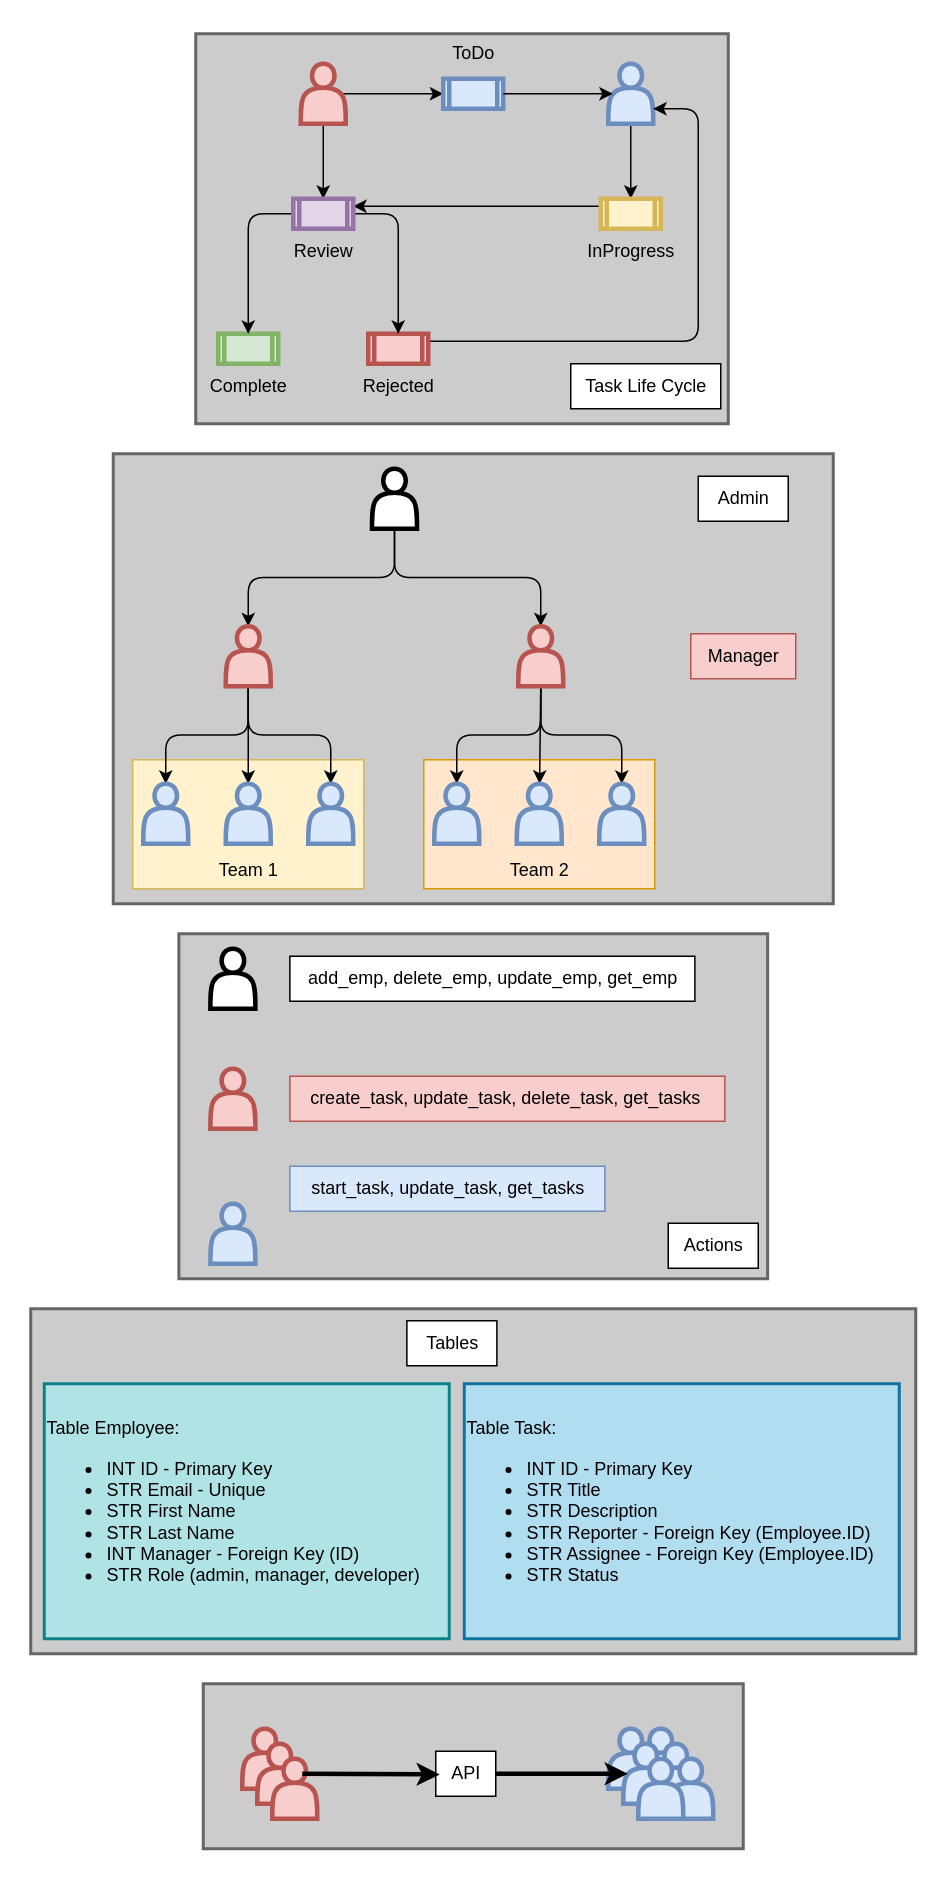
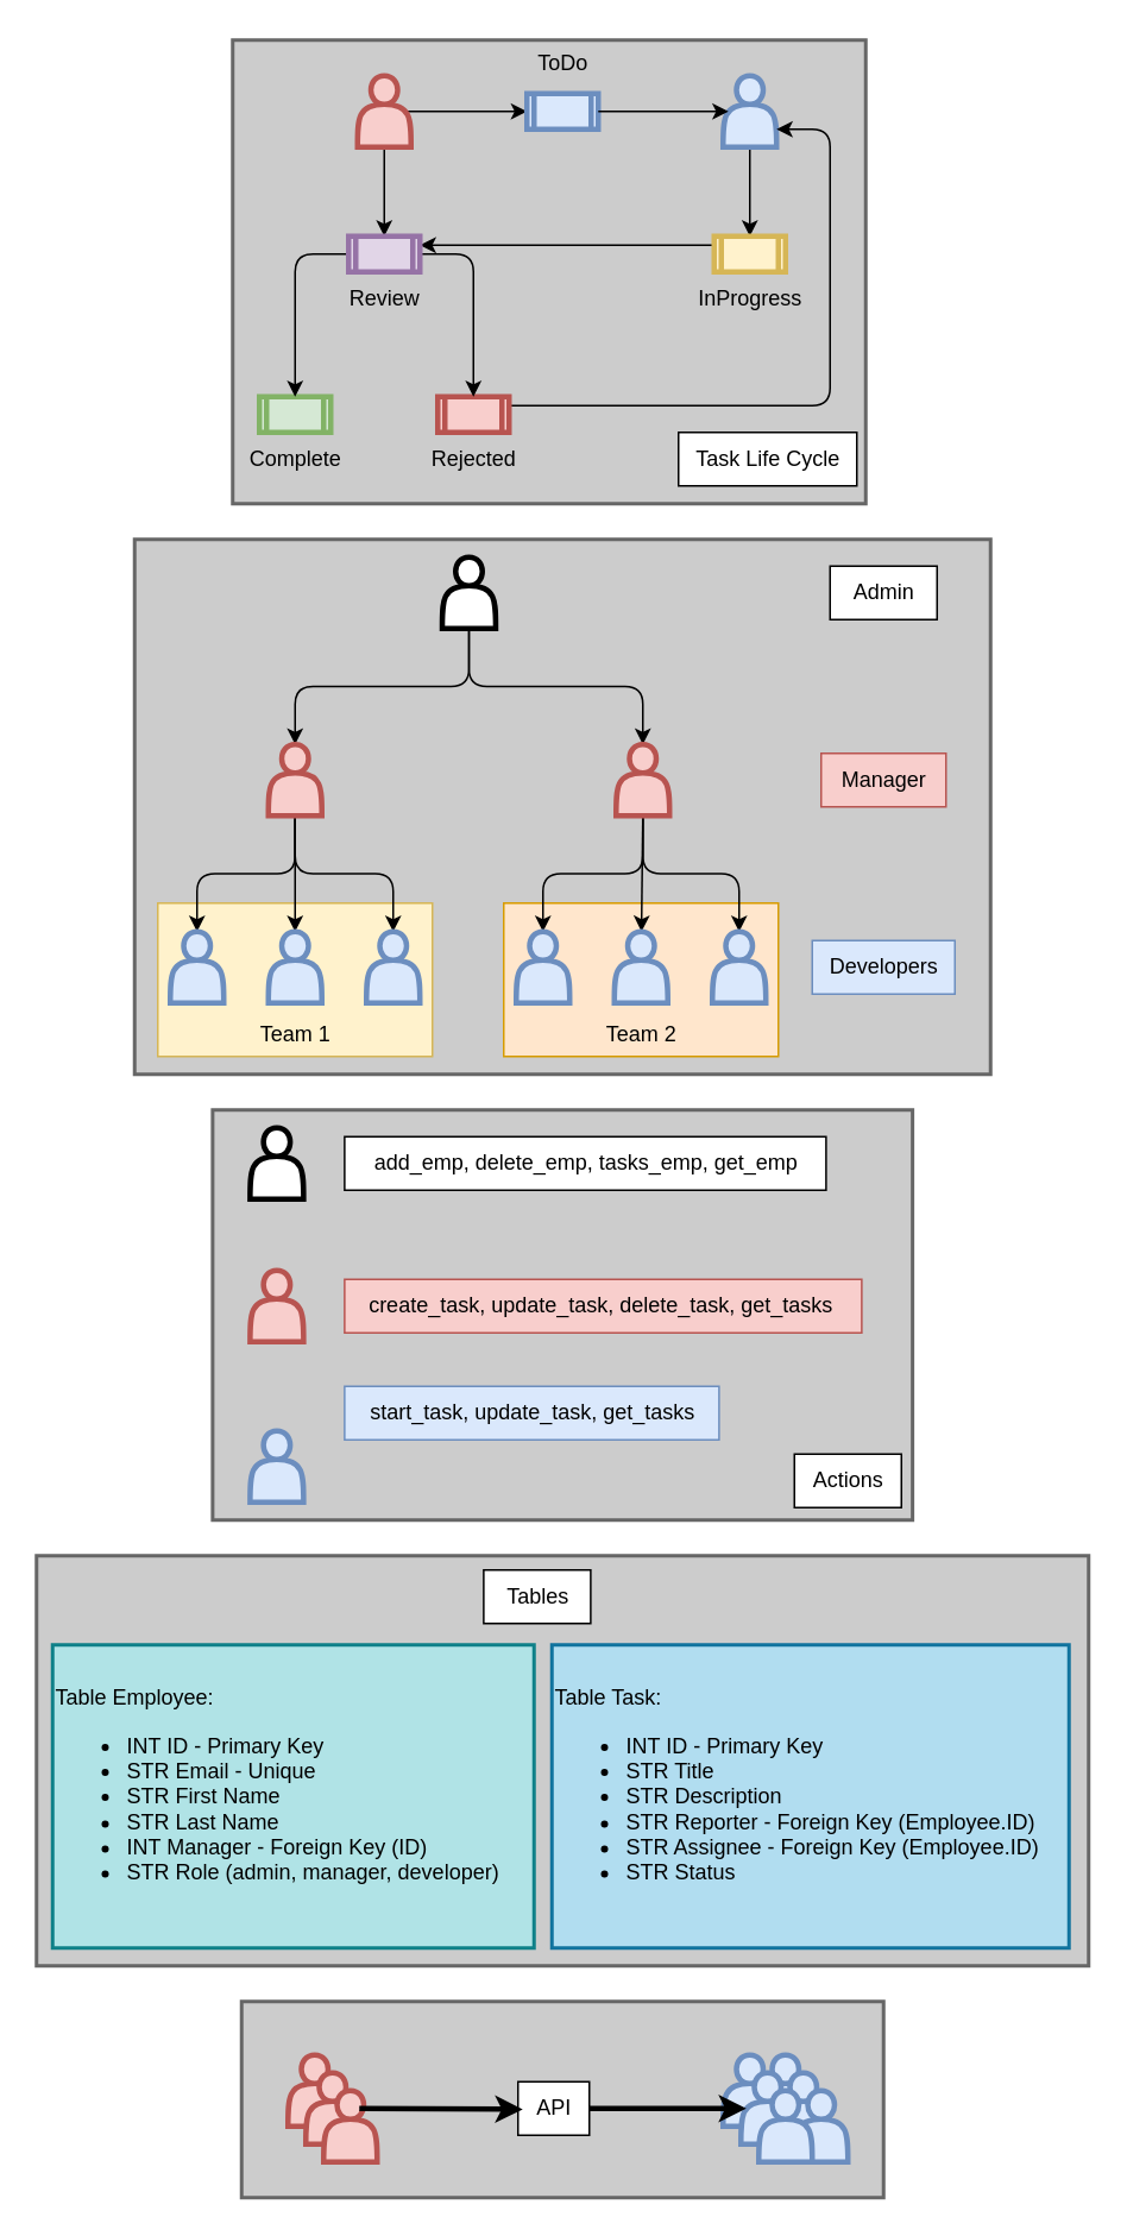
  <mxCell id="0" />
  <mxCell id="1" parent="0" />
  <mxCell id="2" value="" style="rounded=0;whiteSpace=wrap;html=1;fillColor=#CCCCCC;fontColor=#333333;strokeColor=#666666;strokeWidth=2;" vertex="1" parent="1"><mxGeometry x="135" y="1122" width="360" height="110" as="geometry" /></mxCell>
  <mxCell id="3" value="" style="rounded=0;whiteSpace=wrap;html=1;fillColor=#CCCCCC;fontColor=#333333;strokeColor=#666666;strokeWidth=2;" vertex="1" parent="1"><mxGeometry x="20" y="872" width="590" height="230" as="geometry" /></mxCell>
  <mxCell id="4" value="" style="rounded=0;whiteSpace=wrap;html=1;fillColor=#CCCCCC;fontColor=#333333;strokeColor=#666666;strokeWidth=2;" vertex="1" parent="1"><mxGeometry x="75" y="302" width="480" height="300" as="geometry" /></mxCell>
  <mxCell id="5" value="" style="rounded=0;whiteSpace=wrap;html=1;fillColor=#ffe6cc;strokeColor=#d79b00;" vertex="1" parent="1"><mxGeometry x="282" y="506" width="154" height="86" as="geometry" /></mxCell>
  <mxCell id="6" value="" style="rounded=0;whiteSpace=wrap;html=1;fillColor=#fff2cc;strokeColor=#d6b656;" vertex="1" parent="1"><mxGeometry x="88" y="506" width="154" height="86" as="geometry" /></mxCell>
  <mxCell id="7" value="" style="rounded=0;whiteSpace=wrap;html=1;fillColor=#CCCCCC;fontColor=#333333;strokeColor=#666666;strokeWidth=2;" vertex="1" parent="1"><mxGeometry x="130" y="22" width="355" height="260" as="geometry" /></mxCell>
  <mxCell id="8" style="edgeStyle=none;html=1;exitX=0.9;exitY=0.5;exitDx=0;exitDy=0;exitPerimeter=0;entryX=0;entryY=0.5;entryDx=0;entryDy=0;" edge="1" parent="1" source="10" target="11"><mxGeometry relative="1" as="geometry" /></mxCell>
  <mxCell id="9" style="edgeStyle=none;html=1;exitX=0.5;exitY=1;exitDx=0;exitDy=0;entryX=0.5;entryY=0;entryDx=0;entryDy=0;" edge="1" parent="1" source="10" target="24"><mxGeometry relative="1" as="geometry" /></mxCell>
  <mxCell id="10" value="" style="shape=actor;whiteSpace=wrap;html=1;fillColor=#f8cecc;strokeColor=#b85450;strokeWidth=3;" vertex="1" parent="1"><mxGeometry x="200" y="42" width="30" height="40" as="geometry" /></mxCell>
  <mxCell id="11" value="" style="shape=process;whiteSpace=wrap;html=1;backgroundOutline=1;fillColor=#dae8fc;strokeColor=#6c8ebf;strokeWidth=3;" vertex="1" parent="1"><mxGeometry x="295" y="52" width="40" height="20" as="geometry" /></mxCell>
  <mxCell id="12" style="edgeStyle=none;html=1;exitX=0.5;exitY=1;exitDx=0;exitDy=0;entryX=0.5;entryY=0;entryDx=0;entryDy=0;" edge="1" parent="1" source="13" target="16"><mxGeometry relative="1" as="geometry" /></mxCell>
  <mxCell id="13" value="" style="shape=actor;whiteSpace=wrap;html=1;fillColor=#dae8fc;strokeColor=#6c8ebf;strokeWidth=3;" vertex="1" parent="1"><mxGeometry x="405" y="42" width="30" height="40" as="geometry" /></mxCell>
  <mxCell id="14" style="edgeStyle=none;html=1;exitX=1;exitY=0.5;exitDx=0;exitDy=0;entryX=0.1;entryY=0.5;entryDx=0;entryDy=0;entryPerimeter=0;" edge="1" parent="1" source="11" target="13"><mxGeometry relative="1" as="geometry" /></mxCell>
  <mxCell id="15" style="edgeStyle=none;html=1;exitX=0;exitY=0.25;exitDx=0;exitDy=0;entryX=1;entryY=0.25;entryDx=0;entryDy=0;" edge="1" parent="1" source="16" target="24"><mxGeometry relative="1" as="geometry" /></mxCell>
  <mxCell id="16" value="" style="shape=process;whiteSpace=wrap;html=1;backgroundOutline=1;fillColor=#fff2cc;strokeColor=#d6b656;strokeWidth=3;" vertex="1" parent="1"><mxGeometry x="400" y="132" width="40" height="20" as="geometry" /></mxCell>
  <mxCell id="17" style="edgeStyle=none;html=1;exitX=1;exitY=0.25;exitDx=0;exitDy=0;entryX=1;entryY=0.75;entryDx=0;entryDy=0;" edge="1" parent="1" source="18" target="13"><mxGeometry relative="1" as="geometry"><Array as="points"><mxPoint x="465" y="227" /><mxPoint x="465" y="72" /></Array></mxGeometry></mxCell>
  <mxCell id="18" value="" style="shape=process;whiteSpace=wrap;html=1;backgroundOutline=1;fillColor=#f8cecc;strokeColor=#b85450;strokeWidth=3;" vertex="1" parent="1"><mxGeometry x="245" y="222" width="40" height="20" as="geometry" /></mxCell>
  <mxCell id="19" value="" style="shape=process;whiteSpace=wrap;html=1;backgroundOutline=1;fillColor=#d5e8d4;strokeColor=#82b366;strokeWidth=3;" vertex="1" parent="1"><mxGeometry x="145" y="222" width="40" height="20" as="geometry" /></mxCell>
  <mxCell id="20" value="ToDo" style="text;html=1;align=center;verticalAlign=middle;resizable=0;points=[];autosize=1;strokeColor=none;fillColor=none;" vertex="1" parent="1"><mxGeometry x="290" y="20" width="50" height="30" as="geometry" /></mxCell>
  <mxCell id="21" value="InProgress" style="text;html=1;align=center;verticalAlign=middle;resizable=0;points=[];autosize=1;strokeColor=none;fillColor=none;" vertex="1" parent="1"><mxGeometry x="380" y="152" width="80" height="30" as="geometry" /></mxCell>
  <mxCell id="22" style="edgeStyle=none;html=1;exitX=1;exitY=0.5;exitDx=0;exitDy=0;entryX=0.5;entryY=0;entryDx=0;entryDy=0;" edge="1" parent="1" source="24" target="18"><mxGeometry relative="1" as="geometry"><Array as="points"><mxPoint x="265" y="142" /></Array></mxGeometry></mxCell>
  <mxCell id="23" style="edgeStyle=none;html=1;exitX=0;exitY=0.5;exitDx=0;exitDy=0;entryX=0.5;entryY=0;entryDx=0;entryDy=0;" edge="1" parent="1" source="24" target="19"><mxGeometry relative="1" as="geometry"><Array as="points"><mxPoint x="165" y="142" /></Array></mxGeometry></mxCell>
  <mxCell id="24" value="" style="shape=process;whiteSpace=wrap;html=1;backgroundOutline=1;fillColor=#e1d5e7;strokeColor=#9673a6;strokeWidth=3;" vertex="1" parent="1"><mxGeometry x="195" y="132" width="40" height="20" as="geometry" /></mxCell>
  <mxCell id="25" value="Review" style="text;html=1;align=center;verticalAlign=middle;resizable=0;points=[];autosize=1;strokeColor=none;fillColor=none;" vertex="1" parent="1"><mxGeometry x="185" y="152" width="60" height="30" as="geometry" /></mxCell>
  <mxCell id="26" value="Rejected" style="text;html=1;align=center;verticalAlign=middle;resizable=0;points=[];autosize=1;strokeColor=none;fillColor=none;" vertex="1" parent="1"><mxGeometry x="230" y="242" width="70" height="30" as="geometry" /></mxCell>
  <mxCell id="27" value="Complete" style="text;html=1;align=center;verticalAlign=middle;resizable=0;points=[];autosize=1;strokeColor=none;fillColor=none;" vertex="1" parent="1"><mxGeometry x="130" y="242" width="70" height="30" as="geometry" /></mxCell>
  <mxCell id="28" value="Task Life Cycle" style="text;html=1;align=center;verticalAlign=middle;resizable=0;points=[];autosize=1;strokeColor=default;fillColor=default;strokeWidth=1;perimeterSpacing=1;rounded=0;" vertex="1" parent="1"><mxGeometry x="380" y="242" width="100" height="30" as="geometry" /></mxCell>
  <mxCell id="29" style="edgeStyle=orthogonalEdgeStyle;html=1;exitX=0.5;exitY=1;exitDx=0;exitDy=0;entryX=0.5;entryY=0;entryDx=0;entryDy=0;" edge="1" parent="1" source="31" target="39"><mxGeometry relative="1" as="geometry" /></mxCell>
  <mxCell id="30" style="edgeStyle=orthogonalEdgeStyle;html=1;exitX=0.5;exitY=1;exitDx=0;exitDy=0;entryX=0.5;entryY=0;entryDx=0;entryDy=0;" edge="1" parent="1" source="31" target="35"><mxGeometry relative="1" as="geometry" /></mxCell>
  <mxCell id="31" value="" style="shape=actor;whiteSpace=wrap;html=1;strokeWidth=3;" vertex="1" parent="1"><mxGeometry x="247.5" y="312" width="30" height="40" as="geometry" /></mxCell>
  <mxCell id="32" style="edgeStyle=none;html=1;exitX=0.5;exitY=1;exitDx=0;exitDy=0;" edge="1" parent="1" source="35" target="43"><mxGeometry relative="1" as="geometry" /></mxCell>
  <mxCell id="33" style="edgeStyle=orthogonalEdgeStyle;html=1;exitX=0.5;exitY=1;exitDx=0;exitDy=0;entryX=0.5;entryY=0;entryDx=0;entryDy=0;" edge="1" parent="1" source="35" target="45"><mxGeometry relative="1" as="geometry" /></mxCell>
  <mxCell id="34" style="edgeStyle=orthogonalEdgeStyle;html=1;exitX=0.5;exitY=1;exitDx=0;exitDy=0;entryX=0.5;entryY=0;entryDx=0;entryDy=0;" edge="1" parent="1" source="35" target="44"><mxGeometry relative="1" as="geometry" /></mxCell>
  <mxCell id="35" value="" style="shape=actor;whiteSpace=wrap;html=1;fillColor=#f8cecc;strokeColor=#b85450;strokeWidth=3;" vertex="1" parent="1"><mxGeometry x="345" y="417" width="30" height="40" as="geometry" /></mxCell>
  <mxCell id="36" style="edgeStyle=none;html=1;exitX=0.5;exitY=1;exitDx=0;exitDy=0;entryX=0.5;entryY=0;entryDx=0;entryDy=0;" edge="1" parent="1" source="39" target="40"><mxGeometry relative="1" as="geometry" /></mxCell>
  <mxCell id="37" style="edgeStyle=orthogonalEdgeStyle;html=1;exitX=0.5;exitY=1;exitDx=0;exitDy=0;entryX=0.5;entryY=0;entryDx=0;entryDy=0;" edge="1" parent="1" source="39" target="42"><mxGeometry relative="1" as="geometry" /></mxCell>
  <mxCell id="38" style="edgeStyle=orthogonalEdgeStyle;html=1;exitX=0.5;exitY=1;exitDx=0;exitDy=0;entryX=0.5;entryY=0;entryDx=0;entryDy=0;" edge="1" parent="1" source="39" target="41"><mxGeometry relative="1" as="geometry" /></mxCell>
  <mxCell id="39" value="" style="shape=actor;whiteSpace=wrap;html=1;fillColor=#f8cecc;strokeColor=#b85450;strokeWidth=3;" vertex="1" parent="1"><mxGeometry x="150" y="417" width="30" height="40" as="geometry" /></mxCell>
  <mxCell id="40" value="" style="shape=actor;whiteSpace=wrap;html=1;fillColor=#dae8fc;strokeColor=#6c8ebf;strokeWidth=3;" vertex="1" parent="1"><mxGeometry x="150" y="522" width="30" height="40" as="geometry" /></mxCell>
  <mxCell id="41" value="" style="shape=actor;whiteSpace=wrap;html=1;fillColor=#dae8fc;strokeColor=#6c8ebf;strokeWidth=3;" vertex="1" parent="1"><mxGeometry x="205" y="522" width="30" height="40" as="geometry" /></mxCell>
  <mxCell id="42" value="" style="shape=actor;whiteSpace=wrap;html=1;fillColor=#dae8fc;strokeColor=#6c8ebf;strokeWidth=3;" vertex="1" parent="1"><mxGeometry x="95" y="522" width="30" height="40" as="geometry" /></mxCell>
  <mxCell id="43" value="" style="shape=actor;whiteSpace=wrap;html=1;fillColor=#dae8fc;strokeColor=#6c8ebf;strokeWidth=3;" vertex="1" parent="1"><mxGeometry x="344" y="522" width="30" height="40" as="geometry" /></mxCell>
  <mxCell id="44" value="" style="shape=actor;whiteSpace=wrap;html=1;fillColor=#dae8fc;strokeColor=#6c8ebf;strokeWidth=3;" vertex="1" parent="1"><mxGeometry x="399" y="522" width="30" height="40" as="geometry" /></mxCell>
  <mxCell id="45" value="" style="shape=actor;whiteSpace=wrap;html=1;fillColor=#dae8fc;strokeColor=#6c8ebf;strokeWidth=3;" vertex="1" parent="1"><mxGeometry x="289" y="522" width="30" height="40" as="geometry" /></mxCell>
  <mxCell id="46" value="Admin" style="text;html=1;align=center;verticalAlign=middle;resizable=0;points=[];autosize=1;strokeColor=default;fillColor=default;" vertex="1" parent="1"><mxGeometry x="465" y="317" width="60" height="30" as="geometry" /></mxCell>
  <mxCell id="47" value="Manager" style="text;html=1;align=center;verticalAlign=middle;resizable=0;points=[];autosize=1;strokeColor=#b85450;fillColor=#f8cecc;" vertex="1" parent="1"><mxGeometry x="460" y="422" width="70" height="30" as="geometry" /></mxCell>
+ <mxCell id="48" value="Developers" style="text;html=1;align=center;verticalAlign=middle;resizable=0;points=[];autosize=1;strokeColor=#6c8ebf;fillColor=#dae8fc;" vertex="1" parent="1"><mxGeometry x="455" y="527" width="80" height="30" as="geometry" /></mxCell>
  <mxCell id="49" value="Team 1" style="text;html=1;align=center;verticalAlign=middle;resizable=0;points=[];autosize=1;strokeColor=none;fillColor=none;" vertex="1" parent="1"><mxGeometry x="135" y="565" width="60" height="30" as="geometry" /></mxCell>
  <mxCell id="50" value="Team 2" style="text;html=1;align=center;verticalAlign=middle;resizable=0;points=[];autosize=1;strokeColor=none;fillColor=none;" vertex="1" parent="1"><mxGeometry x="329" y="565" width="60" height="30" as="geometry" /></mxCell>
  <mxCell id="51" value="" style="rounded=0;whiteSpace=wrap;html=1;fillColor=#CCCCCC;fontColor=#333333;strokeColor=#666666;strokeWidth=2;" vertex="1" parent="1"><mxGeometry x="118.75" y="622" width="392.5" height="230" as="geometry" /></mxCell>
  <mxCell id="52" value="" style="shape=actor;whiteSpace=wrap;html=1;strokeWidth=3;" vertex="1" parent="1"><mxGeometry x="139.75" y="632" width="30" height="40" as="geometry" /></mxCell>
  <mxCell id="53" value="" style="shape=actor;whiteSpace=wrap;html=1;fillColor=#f8cecc;strokeColor=#b85450;strokeWidth=3;" vertex="1" parent="1"><mxGeometry x="139.75" y="712" width="30" height="40" as="geometry" /></mxCell>
  <mxCell id="54" value="" style="shape=actor;whiteSpace=wrap;html=1;fillColor=#dae8fc;strokeColor=#6c8ebf;strokeWidth=3;" vertex="1" parent="1"><mxGeometry x="139.75" y="802" width="30" height="40" as="geometry" /></mxCell>
- <mxCell id="55" value="add_emp, delete_emp, update_emp, get_emp" style="text;html=1;align=center;verticalAlign=middle;resizable=0;points=[];autosize=1;strokeColor=default;fillColor=default;" vertex="1" parent="1"><mxGeometry x="192.75" y="637" width="270" height="30" as="geometry" /></mxCell>
+ <mxCell id="55" value="add_emp, delete_emp, tasks_emp, get_emp" style="text;html=1;align=center;verticalAlign=middle;resizable=0;points=[];autosize=1;strokeColor=default;fillColor=default;" vertex="1" parent="1"><mxGeometry x="192.75" y="637" width="270" height="30" as="geometry" /></mxCell>
  <mxCell id="56" value="create_task, update_task, delete_task, get_tasks&amp;nbsp;" style="text;html=1;align=center;verticalAlign=middle;resizable=0;points=[];autosize=1;strokeColor=#b85450;fillColor=#f8cecc;" vertex="1" parent="1"><mxGeometry x="192.75" y="717" width="290" height="30" as="geometry" /></mxCell>
  <mxCell id="57" value="start_task, update_task, get_tasks" style="text;html=1;align=center;verticalAlign=middle;resizable=0;points=[];autosize=1;strokeColor=#6c8ebf;fillColor=#dae8fc;" vertex="1" parent="1"><mxGeometry x="192.75" y="777" width="210" height="30" as="geometry" /></mxCell>
  <mxCell id="58" value="Actions" style="text;html=1;align=center;verticalAlign=middle;resizable=0;points=[];autosize=1;strokeColor=default;fillColor=default;strokeWidth=1;perimeterSpacing=1;rounded=0;" vertex="1" parent="1"><mxGeometry x="445" y="815" width="60" height="30" as="geometry" /></mxCell>
  <mxCell id="59" value="Table Employee:&lt;div&gt;&lt;ul&gt;&lt;li&gt;&lt;span style=&quot;background-color: transparent;&quot;&gt;INT ID - Primary Key&lt;/span&gt;&lt;/li&gt;&lt;li&gt;&lt;span style=&quot;background-color: transparent;&quot;&gt;STR Email - Unique&lt;/span&gt;&lt;/li&gt;&lt;li&gt;&lt;span style=&quot;background-color: transparent;&quot;&gt;STR First Name&lt;/span&gt;&lt;/li&gt;&lt;li&gt;&lt;span style=&quot;background-color: transparent;&quot;&gt;STR Last Name&lt;/span&gt;&lt;/li&gt;&lt;li&gt;INT Manager - Foreign Key (ID)&lt;/li&gt;&lt;li&gt;STR Role (admin, manager, developer)&lt;/li&gt;&lt;/ul&gt;&lt;/div&gt;" style="text;html=1;align=left;verticalAlign=middle;resizable=0;points=[];autosize=1;strokeColor=#0e8088;fillColor=#b0e3e6;strokeWidth=2;" vertex="1" parent="1"><mxGeometry x="29" y="922" width="270" height="170" as="geometry" /></mxCell>
  <mxCell id="60" value="Table Task:&lt;div&gt;&lt;ul&gt;&lt;li&gt;&lt;span style=&quot;background-color: transparent;&quot;&gt;INT ID - Primary Key&lt;/span&gt;&lt;/li&gt;&lt;li&gt;&lt;span style=&quot;background-color: transparent;&quot;&gt;STR Title&lt;/span&gt;&lt;/li&gt;&lt;li&gt;&lt;span style=&quot;background-color: transparent;&quot;&gt;STR Description&lt;/span&gt;&lt;/li&gt;&lt;li&gt;&lt;span style=&quot;background-color: transparent;&quot;&gt;STR Reporter - Foreign Key (Employee.ID)&lt;/span&gt;&lt;/li&gt;&lt;li&gt;STR Assignee - Foreign Key (Employee.ID)&lt;/li&gt;&lt;li&gt;STR Status&lt;/li&gt;&lt;/ul&gt;&lt;/div&gt;" style="text;html=1;align=left;verticalAlign=middle;resizable=0;points=[];autosize=1;strokeColor=#10739e;fillColor=#b1ddf0;strokeWidth=2;" vertex="1" parent="1"><mxGeometry x="309" y="922" width="290" height="170" as="geometry" /></mxCell>
  <mxCell id="61" value="Tables" style="text;html=1;align=center;verticalAlign=middle;resizable=0;points=[];autosize=1;strokeColor=default;fillColor=default;strokeWidth=1;perimeterSpacing=1;rounded=0;" vertex="1" parent="1"><mxGeometry x="270.75" y="880" width="60" height="30" as="geometry" /></mxCell>
  <mxCell id="62" value="" style="shape=actor;whiteSpace=wrap;html=1;fillColor=#f8cecc;strokeColor=#b85450;strokeWidth=3;" vertex="1" parent="1"><mxGeometry x="161" y="1152" width="30" height="40" as="geometry" /></mxCell>
  <mxCell id="63" value="" style="shape=actor;whiteSpace=wrap;html=1;fillColor=#f8cecc;strokeColor=#b85450;strokeWidth=3;" vertex="1" parent="1"><mxGeometry x="171" y="1162" width="30" height="40" as="geometry" /></mxCell>
  <mxCell id="64" value="" style="shape=actor;whiteSpace=wrap;html=1;fillColor=#f8cecc;strokeColor=#b85450;strokeWidth=3;" vertex="1" parent="1"><mxGeometry x="181" y="1172" width="30" height="40" as="geometry" /></mxCell>
  <mxCell id="65" value="" style="shape=actor;whiteSpace=wrap;html=1;fillColor=#dae8fc;strokeColor=#6c8ebf;strokeWidth=3;" vertex="1" parent="1"><mxGeometry x="425" y="1152" width="30" height="40" as="geometry" /></mxCell>
  <mxCell id="66" value="" style="shape=actor;whiteSpace=wrap;html=1;fillColor=#dae8fc;strokeColor=#6c8ebf;strokeWidth=3;" vertex="1" parent="1"><mxGeometry x="435" y="1162" width="30" height="40" as="geometry" /></mxCell>
  <mxCell id="67" value="" style="shape=actor;whiteSpace=wrap;html=1;fillColor=#dae8fc;strokeColor=#6c8ebf;strokeWidth=3;" vertex="1" parent="1"><mxGeometry x="445" y="1172" width="30" height="40" as="geometry" /></mxCell>
  <mxCell id="68" value="" style="shape=actor;whiteSpace=wrap;html=1;fillColor=#dae8fc;strokeColor=#6c8ebf;strokeWidth=3;" vertex="1" parent="1"><mxGeometry x="405" y="1152" width="30" height="40" as="geometry" /></mxCell>
  <mxCell id="69" value="" style="shape=actor;whiteSpace=wrap;html=1;fillColor=#dae8fc;strokeColor=#6c8ebf;strokeWidth=3;" vertex="1" parent="1"><mxGeometry x="415" y="1162" width="30" height="40" as="geometry" /></mxCell>
  <mxCell id="70" value="" style="shape=actor;whiteSpace=wrap;html=1;fillColor=#dae8fc;strokeColor=#6c8ebf;strokeWidth=3;" vertex="1" parent="1"><mxGeometry x="425" y="1172" width="30" height="40" as="geometry" /></mxCell>
  <mxCell id="71" value="API" style="text;html=1;align=center;verticalAlign=middle;resizable=0;points=[];autosize=1;fillColor=default;strokeColor=default;" vertex="1" parent="1"><mxGeometry x="290" y="1167" width="40" height="30" as="geometry" /></mxCell>
  <mxCell id="72" style="edgeStyle=none;html=1;entryX=0.066;entryY=0.514;entryDx=0;entryDy=0;entryPerimeter=0;strokeWidth=3;" edge="1" parent="1" source="63" target="71"><mxGeometry relative="1" as="geometry" /></mxCell>
  <mxCell id="73" style="edgeStyle=none;html=1;entryX=0.1;entryY=0.5;entryDx=0;entryDy=0;entryPerimeter=0;strokeWidth=3;" edge="1" parent="1" source="71" target="69"><mxGeometry relative="1" as="geometry" /></mxCell>
